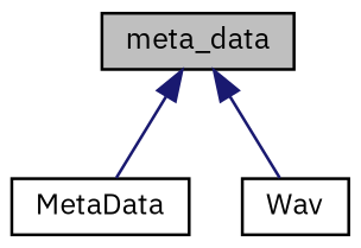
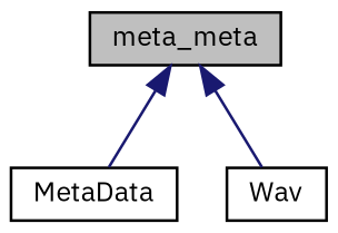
  digraph {
    fontname="IBM Plex Sans"
    node [color=black fillcolor=white fontname="IBM Plex Sans" fontsize=10 shape=record style=filled]
    edge [color=midnightblue dir=back fontname="IBM Plex Sans" fontsize=10 labelfontname=Helvetica labelfontsize=10 style=solid]
-   n1 [fillcolor=grey75 fontcolor=black height=0.2 label=meta_data width=0.4]
+   n1 [fillcolor=grey75 fontcolor=black height=0.2 label=meta_meta width=0.4]
    n2 [height=0.2 label=MetaData width=0.4]
    n3 [height=0.2 label=Wav width=0.4]
    n1 -> n2
    n1 -> n3
  }
